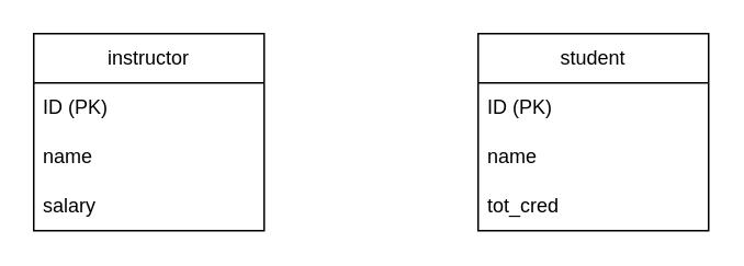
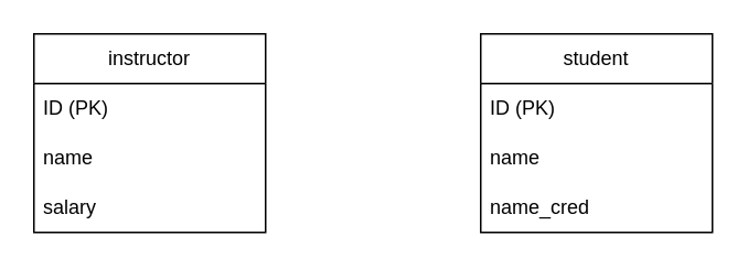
  <mxCell id="0" />
  <mxCell id="1" parent="0" />
  <mxCell id="2" value="instructor" style="swimlane;fontStyle=0;childLayout=stackLayout;horizontal=1;startSize=30;horizontalStack=0;resizeParent=1;resizeParentMax=0;resizeLast=0;collapsible=1;marginBottom=0;whiteSpace=wrap;html=1;" vertex="1" parent="1"><mxGeometry x="20" y="20" width="140" height="120" as="geometry" /></mxCell>
  <mxCell id="3" value="ID (PK)&lt;br&gt;" style="text;strokeColor=none;fillColor=none;align=left;verticalAlign=middle;spacingLeft=4;spacingRight=4;overflow=hidden;points=[[0,0.5],[1,0.5]];portConstraint=eastwest;rotatable=0;whiteSpace=wrap;html=1;" vertex="1" parent="2"><mxGeometry y="30" width="140" height="30" as="geometry" /></mxCell>
  <mxCell id="4" value="name" style="text;strokeColor=none;fillColor=none;align=left;verticalAlign=middle;spacingLeft=4;spacingRight=4;overflow=hidden;points=[[0,0.5],[1,0.5]];portConstraint=eastwest;rotatable=0;whiteSpace=wrap;html=1;" vertex="1" parent="2"><mxGeometry y="60" width="140" height="30" as="geometry" /></mxCell>
  <mxCell id="5" value="salary" style="text;strokeColor=none;fillColor=none;align=left;verticalAlign=middle;spacingLeft=4;spacingRight=4;overflow=hidden;points=[[0,0.5],[1,0.5]];portConstraint=eastwest;rotatable=0;whiteSpace=wrap;html=1;" vertex="1" parent="2"><mxGeometry y="90" width="140" height="30" as="geometry" /></mxCell>
  <mxCell id="6" value="student" style="swimlane;fontStyle=0;childLayout=stackLayout;horizontal=1;startSize=30;horizontalStack=0;resizeParent=1;resizeParentMax=0;resizeLast=0;collapsible=1;marginBottom=0;whiteSpace=wrap;html=1;" vertex="1" parent="1"><mxGeometry x="290" y="20" width="140" height="120" as="geometry" /></mxCell>
  <mxCell id="7" value="ID (PK)&lt;br&gt;" style="text;strokeColor=none;fillColor=none;align=left;verticalAlign=middle;spacingLeft=4;spacingRight=4;overflow=hidden;points=[[0,0.5],[1,0.5]];portConstraint=eastwest;rotatable=0;whiteSpace=wrap;html=1;" vertex="1" parent="6"><mxGeometry y="30" width="140" height="30" as="geometry" /></mxCell>
  <mxCell id="8" value="name" style="text;strokeColor=none;fillColor=none;align=left;verticalAlign=middle;spacingLeft=4;spacingRight=4;overflow=hidden;points=[[0,0.5],[1,0.5]];portConstraint=eastwest;rotatable=0;whiteSpace=wrap;html=1;" vertex="1" parent="6"><mxGeometry y="60" width="140" height="30" as="geometry" /></mxCell>
- <mxCell id="9" value="tot_cred" style="text;strokeColor=none;fillColor=none;align=left;verticalAlign=middle;spacingLeft=4;spacingRight=4;overflow=hidden;points=[[0,0.5],[1,0.5]];portConstraint=eastwest;rotatable=0;whiteSpace=wrap;html=1;" vertex="1" parent="6"><mxGeometry y="90" width="140" height="30" as="geometry" /></mxCell>
+ <mxCell id="9" value="name_cred" style="text;strokeColor=none;fillColor=none;align=left;verticalAlign=middle;spacingLeft=4;spacingRight=4;overflow=hidden;points=[[0,0.5],[1,0.5]];portConstraint=eastwest;rotatable=0;whiteSpace=wrap;html=1;" vertex="1" parent="6"><mxGeometry y="90" width="140" height="30" as="geometry" /></mxCell>
